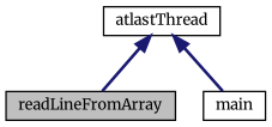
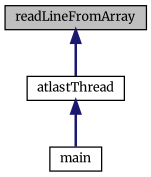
  digraph {
    fontname=Merriweather
    rankdir=TB
    node [color=black fillcolor=white fontname=Merriweather fontsize=10 shape=record style=filled]
    edge [color=midnightblue dir=back fontname=Merriweather fontsize=10 labelfontname=Helvetica labelfontsize=10 style=bold]
    n1 [fillcolor=grey75 fontcolor=black height=0.2 label=readLineFromArray width=0.4]
    n2 [height=0.2 label=atlastThread width=0.4]
    n3 [height=0.2 label=main width=0.4]
-   n2 -> n1
+   n1 -> n2
    n2 -> n3
  }
